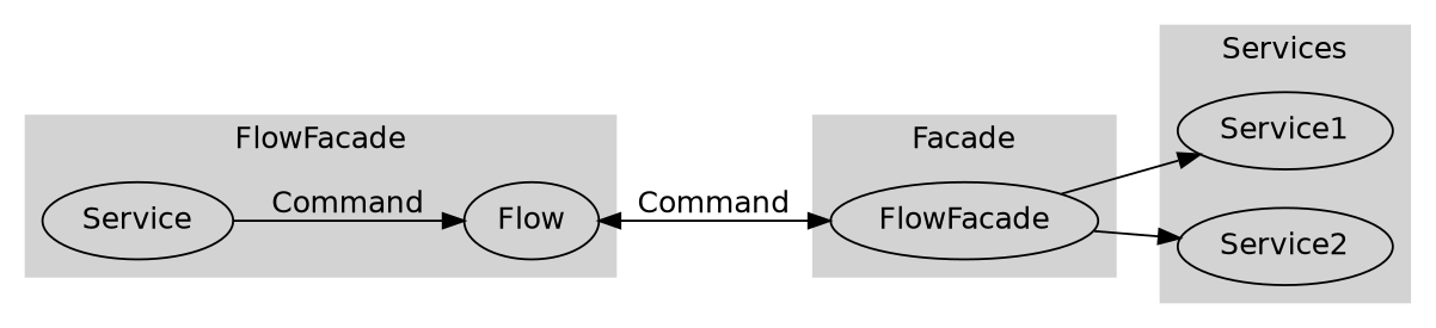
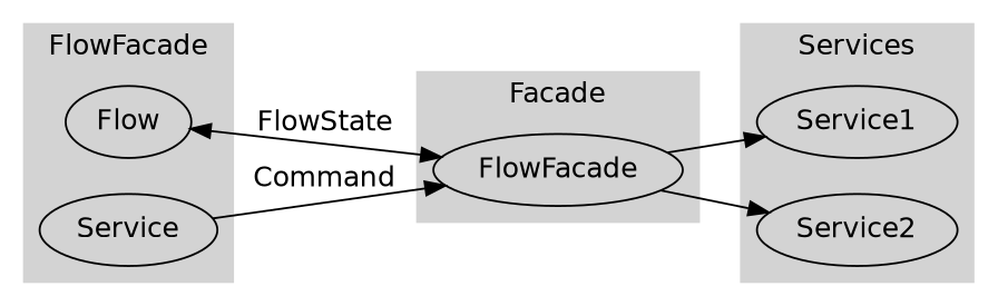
  digraph {
    compound=true
    fontname="DejaVu Sans"
    rankdir=LR
    node [fontname="DejaVu Sans"]
    edge [fontname="DejaVu Sans"]
    Flow
    n2 [label=Service]
    FlowFacade
    Service1
    Service2
    subgraph cluster_1 {
      color=lightgray
      label=FlowFacade
      style=filled
      Flow
      n2
    }
    subgraph cluster_2 {
      color=lightgray
      label=Facade
      style=filled
      FlowFacade
    }
    subgraph cluster_3 {
      color=lightgray
      label=Services
      style=filled
      Service1
      Service2
    }
-   Flow -> FlowFacade [dir=both label=Command]
-   n2 -> Flow [label=Command]
+   Flow -> FlowFacade [dir=both label=FlowState]
+   n2 -> FlowFacade [label=Command]
    FlowFacade -> Service1
    FlowFacade -> Service2
  }
